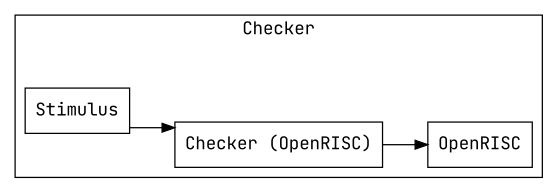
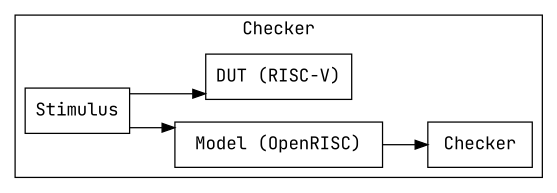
  digraph {
    fontname="JetBrains Mono"
    rankdir=LR
    splines=ortho
    node [fontname="JetBrains Mono" shape=box]
    edge [fontname="JetBrains Mono"]
    n1 [label=Stimulus]
-   n2 [label="Checker (OpenRISC)"]
-   n4 [label=OpenRISC]
+   n2 [label="Model (OpenRISC)"]
+   n3 [label="DUT (RISC-V)"]
+   n4 [label=Checker]
    subgraph cluster_1 {
      label=Checker
      n1
      n2
+     n3
      n4
    }
    n1 -> n2
+   n1 -> n3
    n2 -> n4
  }
